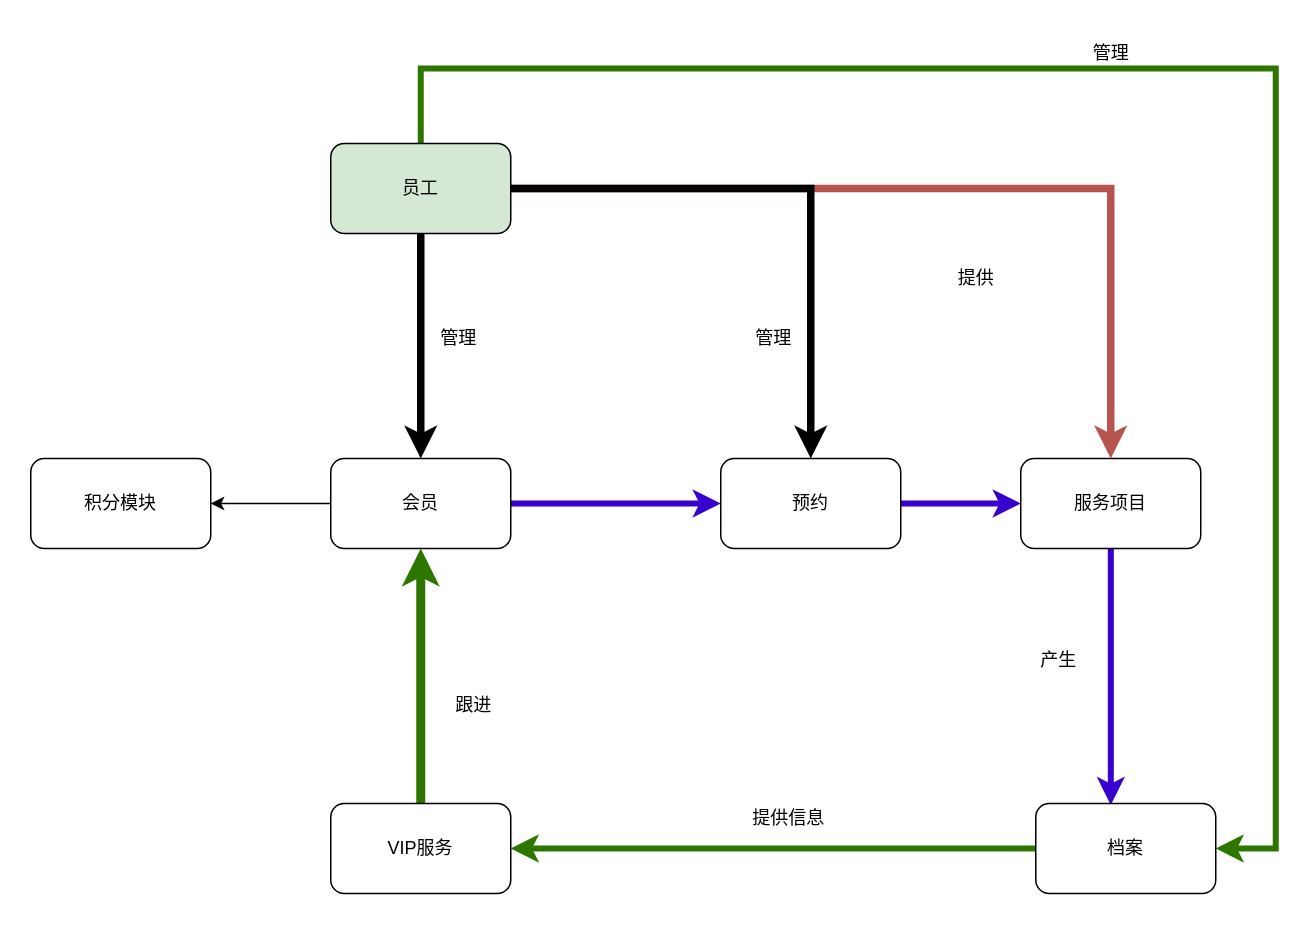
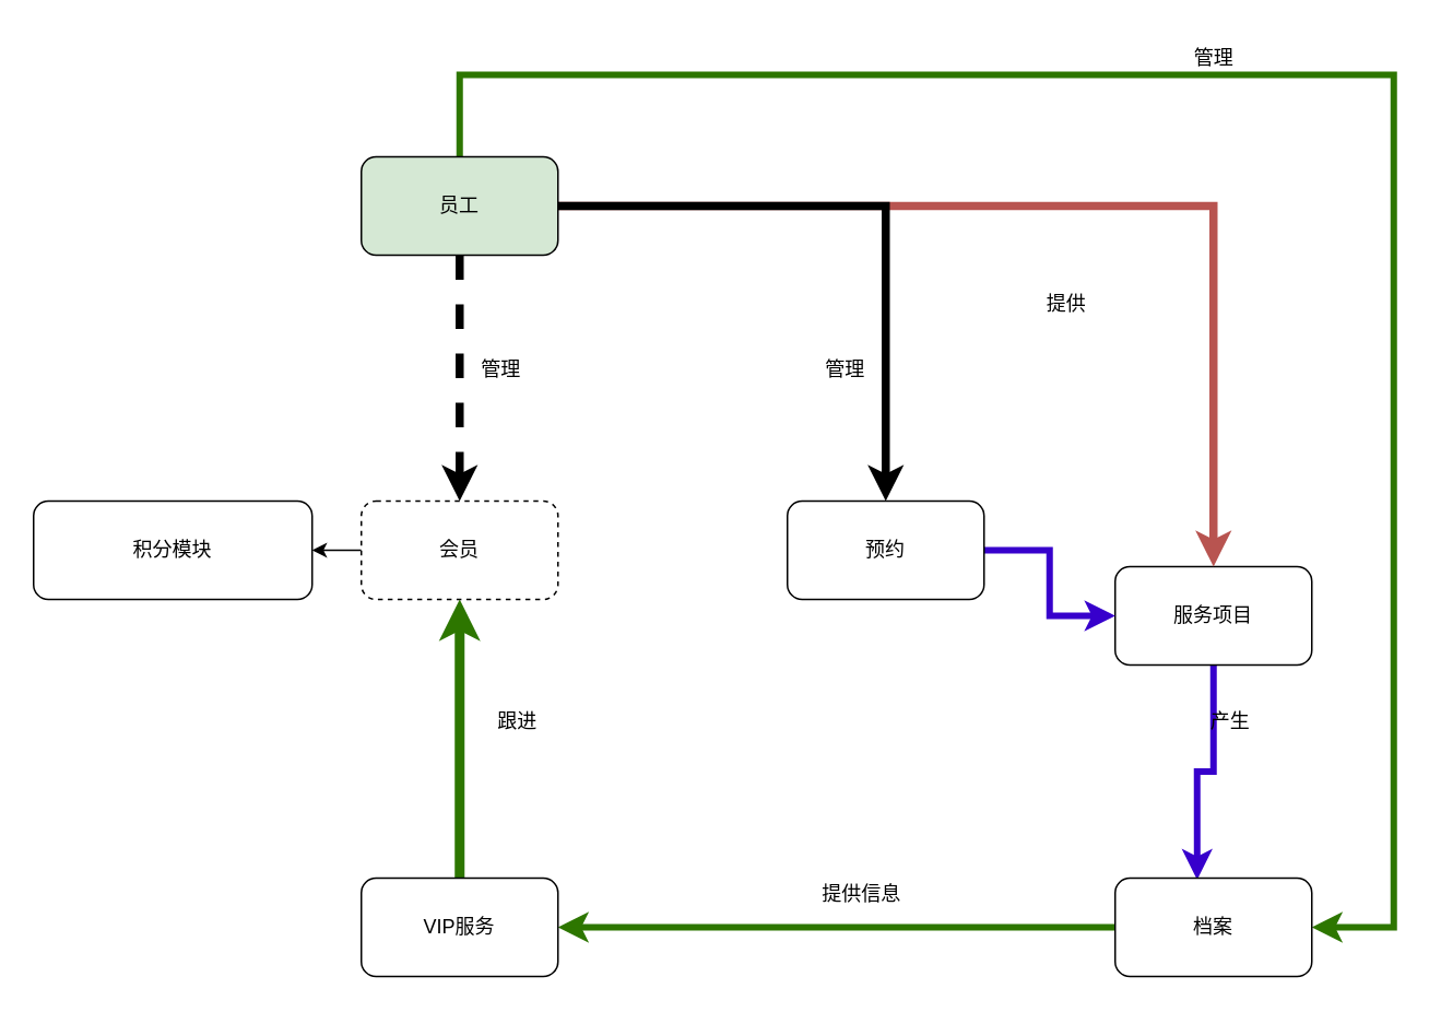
  <mxCell id="0" />
  <mxCell id="1" parent="0" />
  <mxCell id="2" style="edgeStyle=orthogonalEdgeStyle;rounded=0;orthogonalLoop=1;jettySize=auto;html=1;entryX=0.417;entryY=0.017;entryDx=0;entryDy=0;entryPerimeter=0;fillColor=#6a00ff;strokeColor=#3700CC;strokeWidth=4;" edge="1" parent="1" source="3" target="14"><mxGeometry relative="1" as="geometry" /></mxCell>
- <mxCell id="3" value="服务项目" style="rounded=1;whiteSpace=wrap;html=1;" vertex="1" parent="1"><mxGeometry x="680" y="305" width="120" height="60" as="geometry" /></mxCell>
- <mxCell id="4" style="edgeStyle=orthogonalEdgeStyle;rounded=0;orthogonalLoop=1;jettySize=auto;html=1;fillColor=#6a00ff;strokeColor=#3700CC;strokeWidth=4;" edge="1" parent="1" source="6" target="22"><mxGeometry relative="1" as="geometry" /></mxCell>
+ <mxCell id="3" value="服务项目" style="rounded=1;whiteSpace=wrap;html=1;" vertex="1" parent="1"><mxGeometry x="680" y="345" width="120" height="60" as="geometry" /></mxCell>
  <mxCell id="5" style="edgeStyle=orthogonalEdgeStyle;rounded=0;orthogonalLoop=1;jettySize=auto;html=1;entryX=1;entryY=0.5;entryDx=0;entryDy=0;" edge="1" parent="1" source="6" target="25"><mxGeometry relative="1" as="geometry" /></mxCell>
- <mxCell id="6" value="会员" style="rounded=1;whiteSpace=wrap;html=1;" vertex="1" parent="1"><mxGeometry x="220" y="305" width="120" height="60" as="geometry" /></mxCell>
+ <mxCell id="6" value="会员" style="rounded=1;whiteSpace=wrap;html=1;dashed=1;" vertex="1" parent="1"><mxGeometry x="220" y="305" width="120" height="60" as="geometry" /></mxCell>
  <mxCell id="7" style="edgeStyle=orthogonalEdgeStyle;rounded=0;orthogonalLoop=1;jettySize=auto;html=1;entryX=0.5;entryY=0;entryDx=0;entryDy=0;fillColor=#f8cecc;strokeColor=#b85450;strokeWidth=5;" edge="1" parent="1" source="11" target="3"><mxGeometry relative="1" as="geometry" /></mxCell>
  <mxCell id="8" style="edgeStyle=orthogonalEdgeStyle;rounded=0;orthogonalLoop=1;jettySize=auto;html=1;entryX=1;entryY=0.5;entryDx=0;entryDy=0;fillColor=#60a917;strokeColor=#2D7600;strokeWidth=4;" edge="1" parent="1" source="11" target="14"><mxGeometry relative="1" as="geometry"><Array as="points"><mxPoint x="280" y="45" /><mxPoint x="850" y="45" /><mxPoint x="850" y="565" /></Array></mxGeometry></mxCell>
- <mxCell id="9" style="edgeStyle=orthogonalEdgeStyle;rounded=0;orthogonalLoop=1;jettySize=auto;html=1;entryX=0.5;entryY=0;entryDx=0;entryDy=0;strokeWidth=5;" edge="1" parent="1" source="11" target="6"><mxGeometry relative="1" as="geometry" /></mxCell>
+ <mxCell id="9" style="edgeStyle=orthogonalEdgeStyle;rounded=0;orthogonalLoop=1;jettySize=auto;html=1;entryX=0.5;entryY=0;entryDx=0;entryDy=0;strokeWidth=5;dashed=1;" edge="1" parent="1" source="11" target="6"><mxGeometry relative="1" as="geometry" /></mxCell>
  <mxCell id="10" style="edgeStyle=orthogonalEdgeStyle;rounded=0;orthogonalLoop=1;jettySize=auto;html=1;strokeWidth=5;" edge="1" parent="1" source="11" target="22"><mxGeometry relative="1" as="geometry" /></mxCell>
  <mxCell id="11" value="员工" style="rounded=1;whiteSpace=wrap;html=1;fillColor=#d5e8d4;" vertex="1" parent="1"><mxGeometry x="220" y="95" width="120" height="60" as="geometry" /></mxCell>
  <mxCell id="12" value="提供" style="text;html=1;align=center;verticalAlign=middle;resizable=0;points=[];autosize=1;strokeColor=none;fillColor=none;" vertex="1" parent="1"><mxGeometry x="625" y="170" width="50" height="30" as="geometry" /></mxCell>
  <mxCell id="13" style="edgeStyle=orthogonalEdgeStyle;rounded=0;orthogonalLoop=1;jettySize=auto;html=1;fillColor=#60a917;strokeColor=#2D7600;strokeWidth=4;" edge="1" parent="1" source="14" target="18"><mxGeometry relative="1" as="geometry" /></mxCell>
- <mxCell id="14" value="档案" style="rounded=1;whiteSpace=wrap;html=1;" vertex="1" parent="1"><mxGeometry x="690" y="535" width="120" height="60" as="geometry" /></mxCell>
- <mxCell id="15" value="产生" style="text;html=1;align=center;verticalAlign=middle;resizable=0;points=[];autosize=1;strokeColor=none;fillColor=none;" vertex="1" parent="1"><mxGeometry x="680" y="425" width="50" height="30" as="geometry" /></mxCell>
+ <mxCell id="14" value="档案" style="rounded=1;whiteSpace=wrap;html=1;" vertex="1" parent="1"><mxGeometry x="680" y="535" width="120" height="60" as="geometry" /></mxCell>
+ <mxCell id="15" value="产生" style="text;html=1;align=center;verticalAlign=middle;resizable=0;points=[];autosize=1;strokeColor=none;fillColor=none;" vertex="1" parent="1"><mxGeometry x="725" y="425" width="50" height="30" as="geometry" /></mxCell>
  <mxCell id="16" value="管理" style="text;html=1;align=center;verticalAlign=middle;resizable=0;points=[];autosize=1;strokeColor=none;fillColor=none;" vertex="1" parent="1"><mxGeometry x="715" y="20" width="50" height="30" as="geometry" /></mxCell>
  <mxCell id="17" style="edgeStyle=orthogonalEdgeStyle;rounded=0;orthogonalLoop=1;jettySize=auto;html=1;fillColor=#60a917;strokeColor=#2D7600;strokeWidth=6;" edge="1" parent="1" source="18" target="6"><mxGeometry relative="1" as="geometry" /></mxCell>
  <mxCell id="18" value="VIP服务" style="rounded=1;whiteSpace=wrap;html=1;" vertex="1" parent="1"><mxGeometry x="220" y="535" width="120" height="60" as="geometry" /></mxCell>
  <mxCell id="19" value="提供信息" style="text;html=1;align=center;verticalAlign=middle;resizable=0;points=[];autosize=1;strokeColor=none;fillColor=none;" vertex="1" parent="1"><mxGeometry x="490" y="530" width="70" height="30" as="geometry" /></mxCell>
- <mxCell id="20" value="跟进" style="text;html=1;align=center;verticalAlign=middle;resizable=0;points=[];autosize=1;strokeColor=none;fillColor=none;" vertex="1" parent="1"><mxGeometry x="290" y="455" width="50" height="30" as="geometry" /></mxCell>
+ <mxCell id="20" value="跟进" style="text;html=1;align=center;verticalAlign=middle;resizable=0;points=[];autosize=1;strokeColor=none;fillColor=none;" vertex="1" parent="1"><mxGeometry x="290" y="425" width="50" height="30" as="geometry" /></mxCell>
  <mxCell id="21" style="edgeStyle=orthogonalEdgeStyle;rounded=0;orthogonalLoop=1;jettySize=auto;html=1;entryX=0;entryY=0.5;entryDx=0;entryDy=0;fillColor=#6a00ff;strokeColor=#3700CC;strokeWidth=4;" edge="1" parent="1" source="22" target="3"><mxGeometry relative="1" as="geometry" /></mxCell>
  <mxCell id="22" value="预约" style="rounded=1;whiteSpace=wrap;html=1;" vertex="1" parent="1"><mxGeometry x="480" y="305" width="120" height="60" as="geometry" /></mxCell>
  <mxCell id="23" value="管理" style="text;html=1;align=center;verticalAlign=middle;resizable=0;points=[];autosize=1;strokeColor=none;fillColor=none;" vertex="1" parent="1"><mxGeometry x="280" y="210" width="50" height="30" as="geometry" /></mxCell>
  <mxCell id="24" value="管理" style="text;html=1;align=center;verticalAlign=middle;resizable=0;points=[];autosize=1;strokeColor=none;fillColor=none;" vertex="1" parent="1"><mxGeometry x="490" y="210" width="50" height="30" as="geometry" /></mxCell>
- <mxCell id="25" value="积分模块" style="rounded=1;whiteSpace=wrap;html=1;" vertex="1" parent="1"><mxGeometry x="20" y="305" width="120" height="60" as="geometry" /></mxCell>
+ <mxCell id="25" value="积分模块" style="rounded=1;whiteSpace=wrap;html=1;" vertex="1" parent="1"><mxGeometry x="20" y="305" width="170" height="60" as="geometry" /></mxCell>
